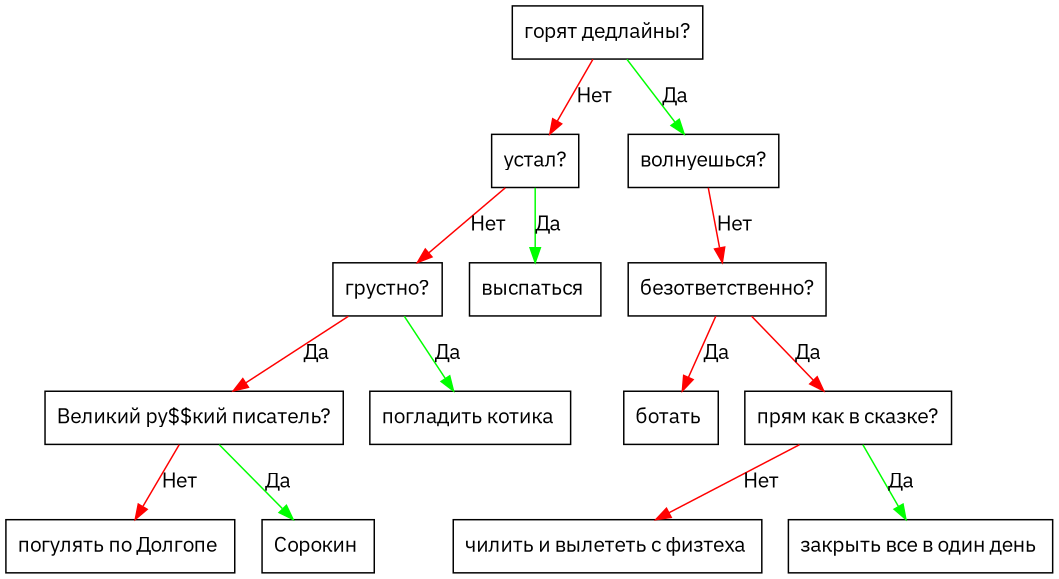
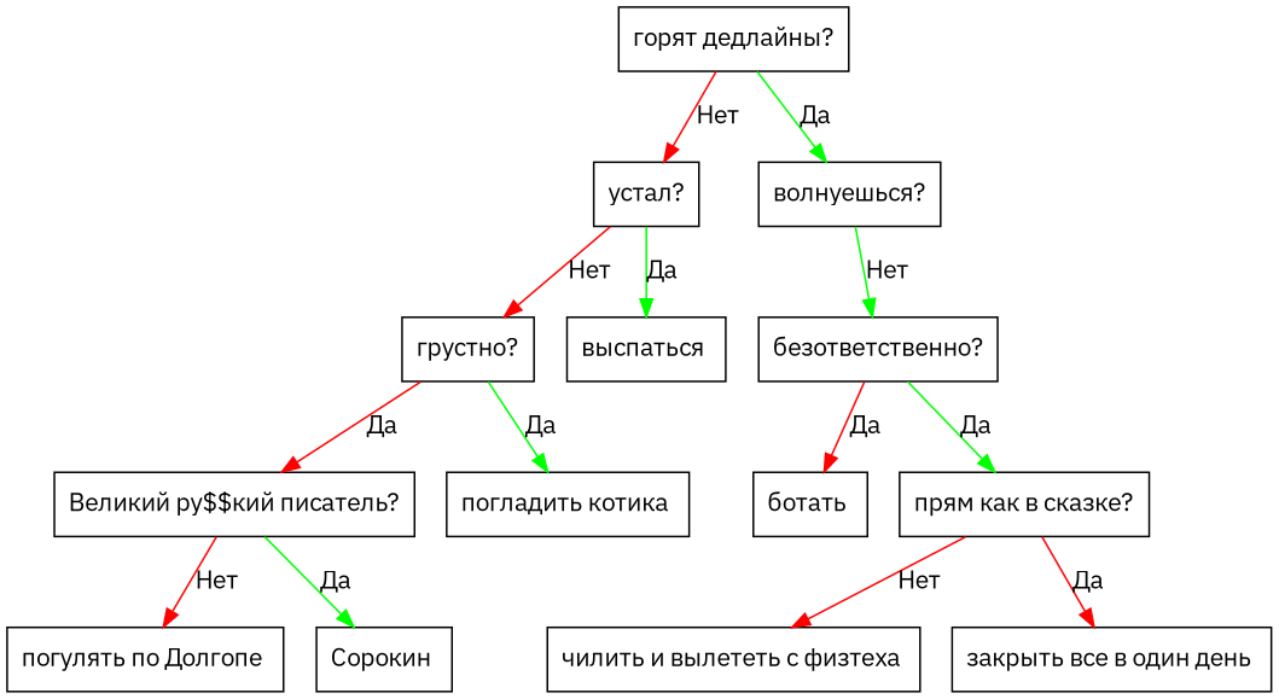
  digraph {
    fontname="IBM Plex Sans"
    node [fontname="IBM Plex Sans" shape=box]
    edge [color=red fontname="IBM Plex Sans"]
    n1 [label="горят дедлайны?"]
    n2 [label="устал?"]
    n3 [label="волнуешься?"]
    n4 [label="грустно?"]
    n5 [label="выспаться "]
    n6 [label="безответственно?"]
    n7 [label="Великий ру$$кий писатель?"]
    n8 [label="погладить котика "]
    n9 [label="ботать "]
    n10 [label="прям как в сказке?"]
    n11 [label="чилить и вылететь с физтеха "]
    n12 [label="закрыть все в один день "]
    n13 [label="погулять по Долгопе "]
    n14 [label="Сорокин "]
    n1 -> n2 [label="Нет"]
    n1 -> n3 [color=green label="Да"]
    n2 -> n4 [label="Нет"]
    n2 -> n5 [color=green label="Да"]
-   n3 -> n6 [label="Нет"]
+   n3 -> n6 [color=green label="Нет"]
    n4 -> n7 [label="Да"]
    n4 -> n8 [color=green label="Да"]
    n6 -> n9 [label="Да"]
-   n6 -> n10 [label="Да"]
+   n6 -> n10 [color=green label="Да"]
    n7 -> n13 [label="Нет"]
    n7 -> n14 [color=green label="Да"]
    n10 -> n11 [label="Нет"]
-   n10 -> n12 [color=green label="Да"]
+   n10 -> n12 [label="Да"]
  }
